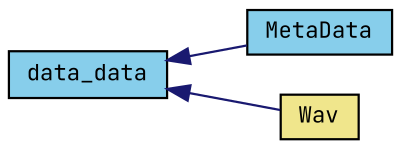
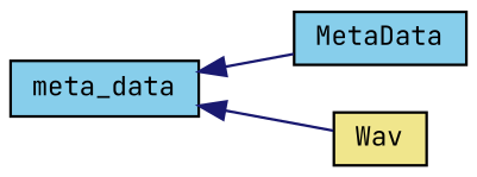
  digraph {
    fontname="JetBrains Mono"
    rankdir=LR
    node [color=black fillcolor=skyblue fontname="JetBrains Mono" fontsize=10 shape=record style=filled]
    edge [color=midnightblue dir=back fontname="JetBrains Mono" fontsize=10 labelfontname=Helvetica labelfontsize=10 style=solid]
-   n1 [height=0.2 label=data_data width=0.4]
+   n1 [height=0.2 label=meta_data width=0.4]
    n2 [height=0.2 label=MetaData width=0.4]
    n3 [fillcolor=khaki height=0.2 label=Wav width=0.4]
    n1 -> n2
    n1 -> n3
  }
